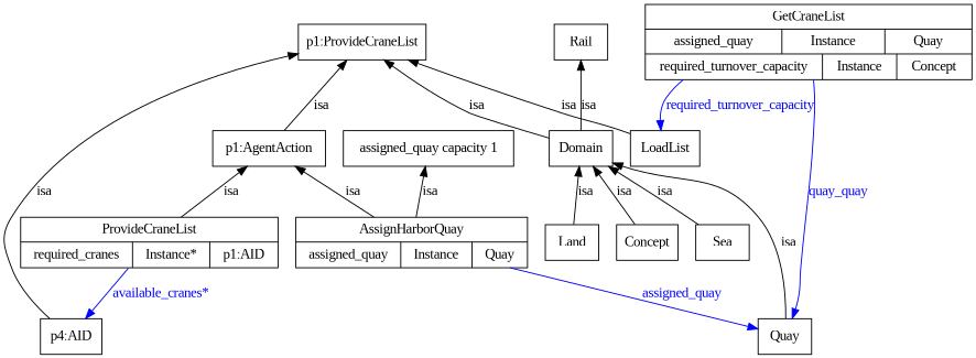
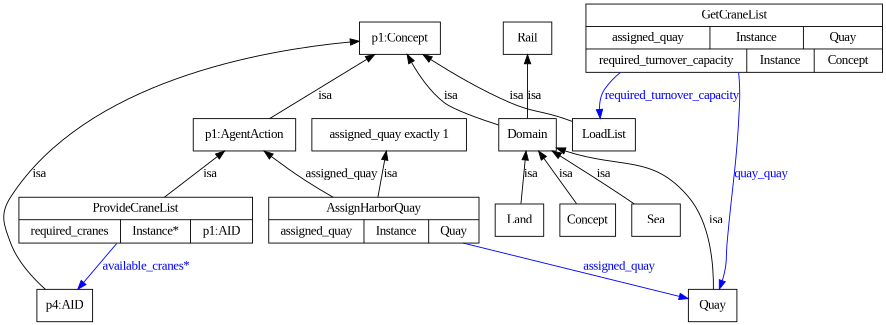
  digraph {
    fontname="Liberation Serif"
    node [color="0.0,0.0,0.0" fontcolor="0.0,0.0,0.0" fontname="Liberation Serif" shape=box]
    edge [color="0.0,0.0,0.0" dir=back fontcolor="0.0,0.0,0.0" fontname="Liberation Serif"]
    n1 [height=0.5 label=Domain width=0.88889]
    n2 [height=0.5 label=Land width=0.75]
    n3 [height=0.5 label=Sea width=0.75]
    n4 [height=0.5 label=Quay width=0.75]
    n5 [height=0.5 label=Concept width=0.75]
    n6 [height=0.5 label=Rail width=0.75]
-   n7 [height=0.5 label="p1:ProvideCraneList" width=1.25]
+   n7 [height=0.5 label="p1:Concept" width=1.25]
    n8 [height=0.5 label="p1:AgentAction" width=1.5833]
    n9 [height=0.5 label=LoadList width=0.97222]
    n10 [height=0.5 label="p4:AID" width=0.86111]
    n11 [height=0.70833 label="{AssignHarborQuay|{assigned_quay|Instance|{Quay}}}" shape=record width=3.25]
    n12 [height=0.70833 label="{ProvideCraneList|{required_cranes|Instance*|{p1:AID}}}" shape=record width=3.6111]
-   n13 [height=0.5 label="assigned_quay capacity 1" width=2.3889]
+   n13 [height=0.5 label="assigned_quay exactly 1" width=2.3889]
    n14 [height=1.0556 label="{GetCraneList|{assigned_quay|Instance|{Quay}}|{required_turnover_capacity|Instance|{Concept}}}" shape=record width=4.5833]
    n1 -> n2 [label=isa]
    n1 -> n3 [label=isa]
    n1 -> n4 [label=isa]
    n1 -> n5 [label=isa]
    n6 -> n1 [label=isa]
    n7 -> n1 [label=isa]
    n7 -> n8 [label=isa]
    n7 -> n9 [label=isa]
    n7 -> n10 [label=isa]
-   n8 -> n11 [label=isa]
+   n8 -> n11 [label=assigned_quay]
    n8 -> n12 [label=isa]
    n11 -> n4 [color="0.6666667,1.0,1.0" fontcolor="0.6666667,1.0,1.0" label=assigned_quay style=filled dir=""]
    n12 -> n10 [color="0.6666667,1.0,1.0" fontcolor="0.6666667,1.0,1.0" label="available_cranes*" style=filled dir=""]
    n13 -> n11 [label=isa]
    n14 -> n4 [color="0.6666667,1.0,1.0" fontcolor="0.6666667,1.0,1.0" label=quay_quay style=filled dir=""]
    n14 -> n9 [color="0.6666667,1.0,1.0" fontcolor="0.6666667,1.0,1.0" label=required_turnover_capacity style=filled dir=""]
  }
